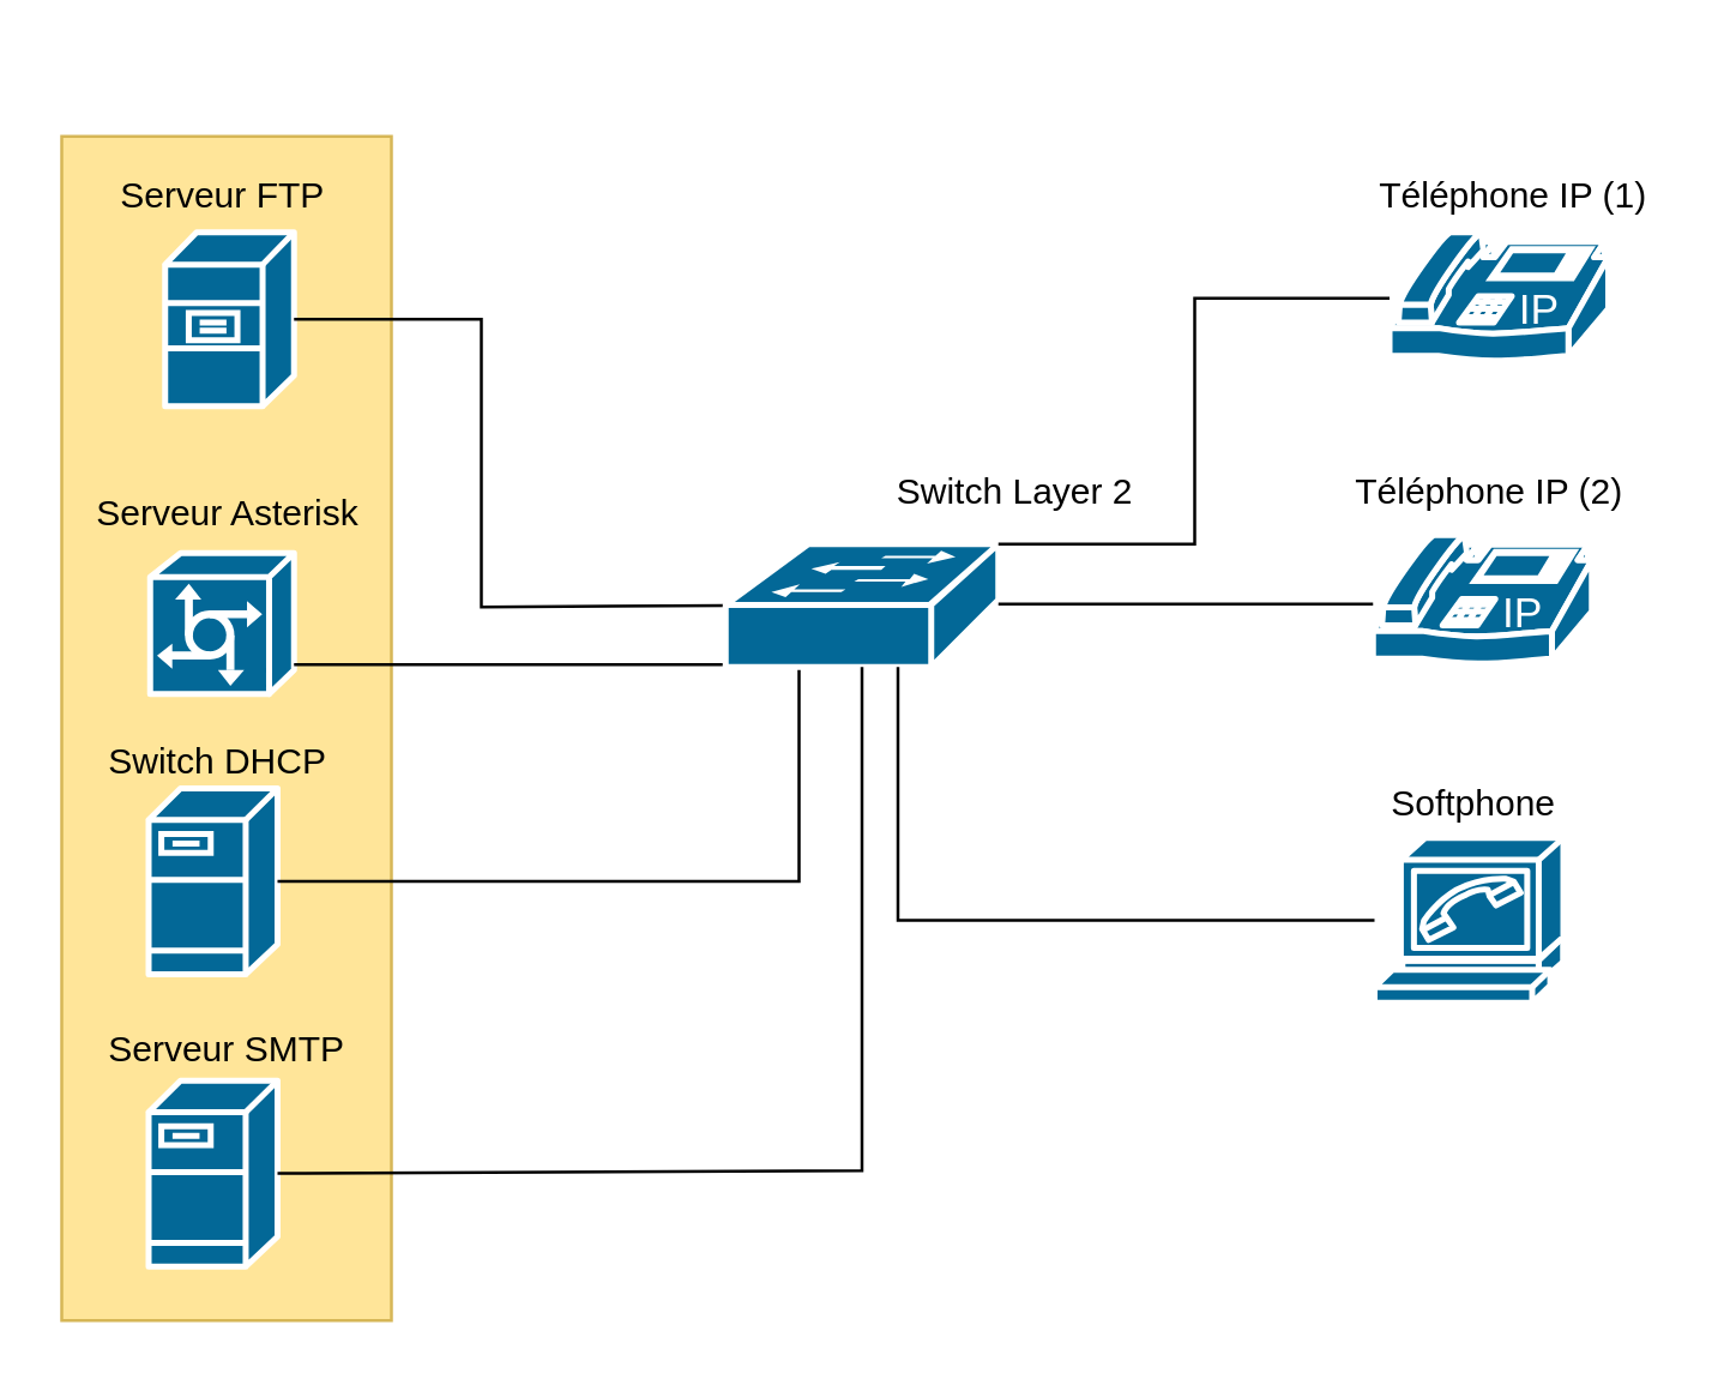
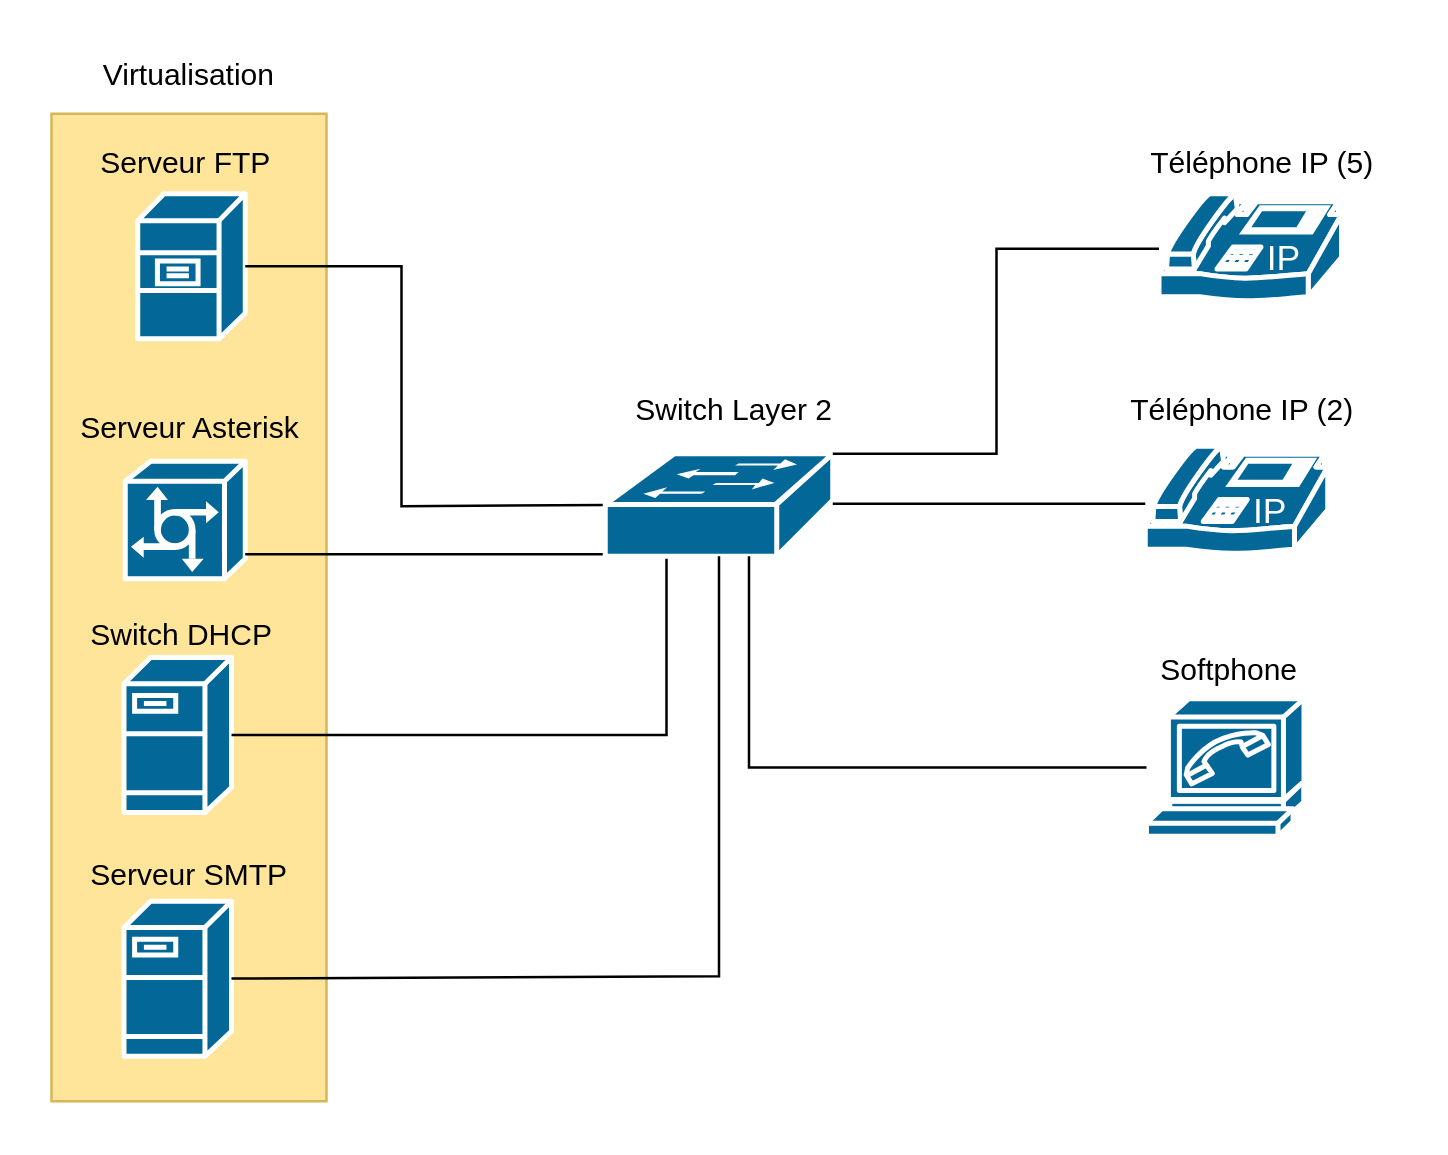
  <mxCell id="0" />
  <mxCell id="1" parent="0" />
  <mxCell id="2" value="" style="rounded=0;whiteSpace=wrap;html=1;fillColor=#FFE599;strokeColor=#d6b656;" vertex="1" parent="1"><mxGeometry x="20" y="45" width="110" height="395" as="geometry" /></mxCell>
  <mxCell id="3" value="" style="shape=mxgraph.cisco.servers.file_server;html=1;pointerEvents=1;dashed=0;fillColor=#036897;strokeColor=#ffffff;strokeWidth=2;verticalLabelPosition=bottom;verticalAlign=top;align=center;outlineConnect=0;gradientColor=none;" vertex="1" parent="1"><mxGeometry x="54.5" y="77" width="43" height="58" as="geometry" /></mxCell>
  <mxCell id="4" value="" style="shape=mxgraph.cisco.servers.communications_server;html=1;pointerEvents=1;dashed=0;fillColor=#036897;strokeColor=#ffffff;strokeWidth=2;verticalLabelPosition=bottom;verticalAlign=top;align=center;outlineConnect=0;gradientColor=none;" vertex="1" parent="1"><mxGeometry x="49.5" y="184" width="48" height="47" as="geometry" /></mxCell>
  <mxCell id="5" value="" style="shape=mxgraph.cisco.servers.fileserver;html=1;pointerEvents=1;dashed=0;fillColor=#036897;strokeColor=#ffffff;strokeWidth=2;verticalLabelPosition=bottom;verticalAlign=top;align=center;outlineConnect=0;gradientColor=none;" vertex="1" parent="1"><mxGeometry x="49" y="262.5" width="43" height="62" as="geometry" /></mxCell>
  <mxCell id="6" value="Serveur FTP" style="text;html=1;resizable=0;points=[];autosize=1;align=left;verticalAlign=top;spacingTop=-4;gradientColor=none;" vertex="1" parent="1"><mxGeometry x="38" y="55" width="78" height="14" as="geometry" /></mxCell>
  <mxCell id="7" value="Serveur Asterisk" style="text;html=1;resizable=0;points=[];autosize=1;align=left;verticalAlign=top;spacingTop=-4;gradientColor=none;" vertex="1" parent="1"><mxGeometry x="30" y="161" width="97" height="14" as="geometry" /></mxCell>
  <mxCell id="8" value="Switch DHCP" style="text;html=1;resizable=0;points=[];autosize=1;align=left;verticalAlign=top;spacingTop=-4;gradientColor=none;" vertex="1" parent="1"><mxGeometry x="34" y="243.5" width="89" height="14" as="geometry" /></mxCell>
  <mxCell id="9" value="" style="edgeStyle=orthogonalEdgeStyle;rounded=0;orthogonalLoop=1;jettySize=auto;html=1;startArrow=none;startFill=0;endArrow=none;endFill=0;" edge="1" parent="1" source="5" target="12"><mxGeometry relative="1" as="geometry"><mxPoint x="264" y="291" as="targetPoint" /><Array as="points"><mxPoint x="266" y="294" /></Array></mxGeometry></mxCell>
  <mxCell id="10" value="" style="rounded=0;orthogonalLoop=1;jettySize=auto;html=1;startArrow=none;startFill=0;endArrow=none;endFill=0;entryX=1;entryY=0.5;entryDx=0;entryDy=0;entryPerimeter=0;exitX=0;exitY=0.5;exitDx=0;exitDy=0;exitPerimeter=0;" edge="1" parent="1" source="12" target="3"><mxGeometry relative="1" as="geometry"><mxPoint x="246" y="181" as="sourcePoint" /><mxPoint x="232.005" y="121" as="targetPoint" /><Array as="points"><mxPoint x="160" y="202" /><mxPoint x="160" y="151" /><mxPoint x="160" y="106" /></Array></mxGeometry></mxCell>
  <mxCell id="11" value="" style="edgeStyle=orthogonalEdgeStyle;rounded=0;orthogonalLoop=1;jettySize=auto;html=1;startArrow=none;startFill=0;endArrow=none;endFill=0;exitX=0;exitY=0.98;exitDx=0;exitDy=0;exitPerimeter=0;" edge="1" parent="1" source="12" target="4"><mxGeometry relative="1" as="geometry"><mxPoint x="129" y="221" as="targetPoint" /><Array as="points"><mxPoint x="123" y="221" /><mxPoint x="123" y="221" /></Array></mxGeometry></mxCell>
  <mxCell id="12" value="" style="shape=mxgraph.cisco.switches.workgroup_switch;html=1;pointerEvents=1;fillColor=#036897;strokeColor=#ffffff;strokeWidth=2;verticalLabelPosition=bottom;verticalAlign=top;align=center;outlineConnect=0;" vertex="1" parent="1"><mxGeometry x="241.5" y="181" width="91" height="41" as="geometry" /></mxCell>
- <mxCell id="13" value="Switch Layer 2" style="text;html=1;resizable=0;points=[];autosize=1;align=left;verticalAlign=top;spacingTop=-4;" vertex="1" parent="1"><mxGeometry x="296.5" y="154" width="89" height="14" as="geometry" /></mxCell>
+ <mxCell id="13" value="Switch Layer 2" style="text;html=1;resizable=0;points=[];autosize=1;align=left;verticalAlign=top;spacingTop=-4;" vertex="1" parent="1"><mxGeometry x="251.5" y="154" width="89" height="14" as="geometry" /></mxCell>
  <mxCell id="14" value="" style="edgeStyle=orthogonalEdgeStyle;rounded=0;orthogonalLoop=1;jettySize=auto;html=1;startArrow=none;startFill=0;endArrow=none;endFill=0;" edge="1" parent="1" source="15" target="12"><mxGeometry relative="1" as="geometry"><mxPoint x="381" y="206" as="targetPoint" /><Array as="points"><mxPoint x="299" y="306" /></Array></mxGeometry></mxCell>
  <mxCell id="15" value="" style="shape=mxgraph.cisco.modems_and_phones.softphone;html=1;pointerEvents=1;dashed=0;fillColor=#036897;strokeColor=#ffffff;strokeWidth=2;verticalLabelPosition=bottom;verticalAlign=top;align=center;outlineConnect=0;" vertex="1" parent="1"><mxGeometry x="458" y="279" width="63" height="55" as="geometry" /></mxCell>
  <mxCell id="16" value="" style="edgeStyle=orthogonalEdgeStyle;rounded=0;orthogonalLoop=1;jettySize=auto;html=1;startArrow=none;startFill=0;endArrow=none;endFill=0;entryX=1;entryY=0;entryDx=0;entryDy=0;entryPerimeter=0;" edge="1" parent="1" source="17" target="12"><mxGeometry relative="1" as="geometry"><mxPoint x="383" y="182" as="targetPoint" /><Array as="points"><mxPoint x="398" y="99" /><mxPoint x="398" y="181" /></Array></mxGeometry></mxCell>
  <mxCell id="17" value="" style="shape=mxgraph.cisco.modems_and_phones.ip_phone;html=1;pointerEvents=1;dashed=0;fillColor=#036897;strokeColor=#ffffff;strokeWidth=2;verticalLabelPosition=bottom;verticalAlign=top;align=center;outlineConnect=0;" vertex="1" parent="1"><mxGeometry x="463" y="77" width="73" height="44" as="geometry" /></mxCell>
  <mxCell id="18" value="" style="edgeStyle=orthogonalEdgeStyle;rounded=0;orthogonalLoop=1;jettySize=auto;html=1;startArrow=none;startFill=0;endArrow=none;endFill=0;" edge="1" parent="1" source="19" target="12"><mxGeometry relative="1" as="geometry"><mxPoint x="377.5" y="200" as="targetPoint" /><Array as="points"><mxPoint x="430" y="201" /><mxPoint x="430" y="201" /></Array></mxGeometry></mxCell>
  <mxCell id="19" value="" style="shape=mxgraph.cisco.modems_and_phones.ip_phone;html=1;pointerEvents=1;dashed=0;fillColor=#036897;strokeColor=#ffffff;strokeWidth=2;verticalLabelPosition=bottom;verticalAlign=top;align=center;outlineConnect=0;" vertex="1" parent="1"><mxGeometry x="457.5" y="178" width="73" height="44" as="geometry" /></mxCell>
  <mxCell id="20" value="Softphone" style="text;html=1;resizable=0;points=[];autosize=1;align=left;verticalAlign=top;spacingTop=-4;" vertex="1" parent="1"><mxGeometry x="461.5" y="257.5" width="65" height="14" as="geometry" /></mxCell>
  <mxCell id="21" value="Téléphone IP (2)" style="text;html=1;resizable=0;points=[];autosize=1;align=left;verticalAlign=top;spacingTop=-4;" vertex="1" parent="1"><mxGeometry x="450" y="154" width="99" height="14" as="geometry" /></mxCell>
- <mxCell id="22" value="Téléphone IP (1)" style="text;html=1;resizable=0;points=[];autosize=1;align=left;verticalAlign=top;spacingTop=-4;" vertex="1" parent="1"><mxGeometry x="457.5" y="55" width="99" height="14" as="geometry" /></mxCell>
+ <mxCell id="22" value="Téléphone IP (5)" style="text;html=1;resizable=0;points=[];autosize=1;align=left;verticalAlign=top;spacingTop=-4;" vertex="1" parent="1"><mxGeometry x="457.5" y="55" width="99" height="14" as="geometry" /></mxCell>
+ <mxCell id="23" value="Virtualisation" style="text;html=1;resizable=0;points=[];autosize=1;align=left;verticalAlign=top;spacingTop=-4;" vertex="1" parent="1"><mxGeometry x="39" y="20" width="79" height="14" as="geometry" /></mxCell>
  <mxCell id="24" value="" style="shape=mxgraph.cisco.servers.fileserver;html=1;pointerEvents=1;dashed=0;fillColor=#036897;strokeColor=#ffffff;strokeWidth=2;verticalLabelPosition=bottom;verticalAlign=top;align=center;outlineConnect=0;gradientColor=none;" vertex="1" parent="1"><mxGeometry x="49" y="360" width="43" height="62" as="geometry" /></mxCell>
  <mxCell id="25" value="Serveur SMTP&lt;br&gt;" style="text;html=1;resizable=0;points=[];autosize=1;align=left;verticalAlign=top;spacingTop=-4;" vertex="1" parent="1"><mxGeometry x="34" y="340" width="90" height="20" as="geometry" /></mxCell>
  <mxCell id="26" value="" style="endArrow=none;html=1;rounded=0;" edge="1" parent="1" source="24" target="12"><mxGeometry width="50" height="50" relative="1" as="geometry"><mxPoint x="150" y="410" as="sourcePoint" /><mxPoint x="290" y="340" as="targetPoint" /><Array as="points"><mxPoint x="287" y="390" /></Array></mxGeometry></mxCell>
